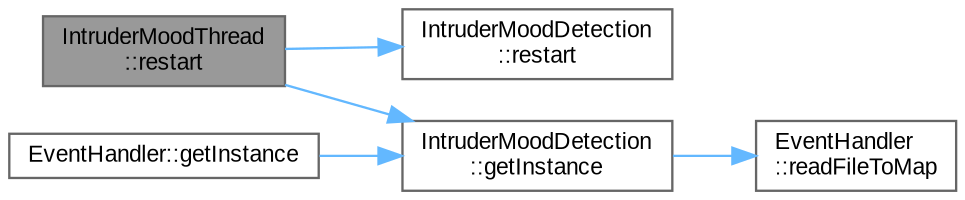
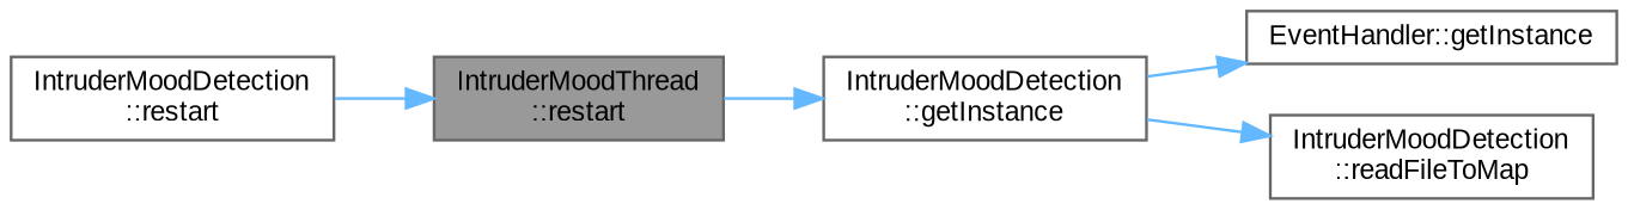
  digraph {
    fontname="Liberation Sans"
    rankdir=LR
    node [color=grey40 fillcolor=white fontname="Liberation Sans" fontsize=10 shape=box style=filled]
    edge [color=steelblue1 fontname="Liberation Sans" fontsize=10 labelfontname=Helvetica labelfontsize=10 style=solid]
    n1 [color=gray40 fillcolor=grey60 fontcolor=black height=0.2 label="IntruderMoodThread\l::restart" width=0.4]
    n2 [height=0.2 label="IntruderMoodDetection\l::restart" width=0.4]
    n3 [height=0.2 label="IntruderMoodDetection\l::getInstance" width=0.4]
    n4 [height=0.2 label="EventHandler::getInstance" width=0.4]
-   n5 [height=0.2 label="EventHandler\l::readFileToMap" width=0.4]
-   n1 -> n2
+   n5 [height=0.2 label="IntruderMoodDetection\l::readFileToMap" width=0.4]
+   n2 -> n1
    n1 -> n3
-   n4 -> n3
+   n3 -> n4
    n3 -> n5
  }
